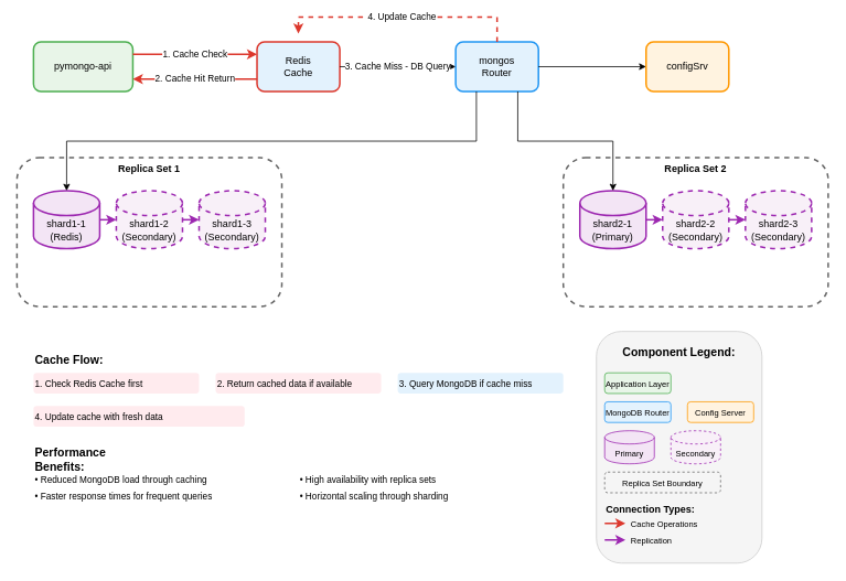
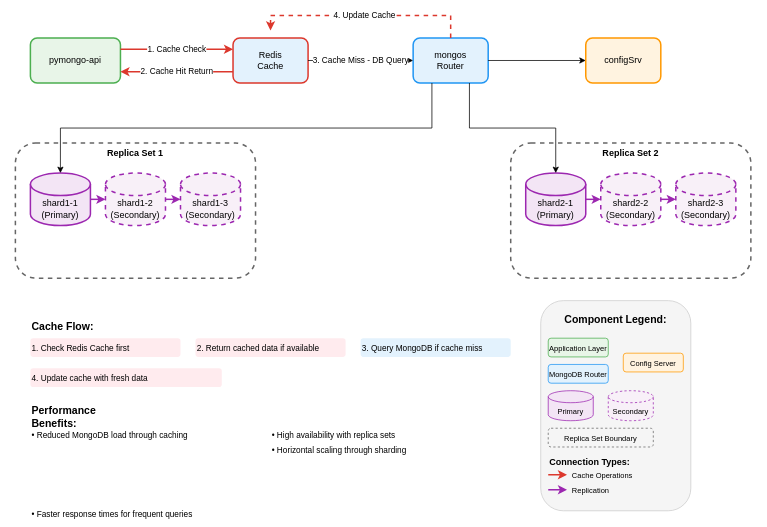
  <mxCell id="0" />
  <mxCell id="1" parent="0" />
  <mxCell id="2" value="pymongo-api" style="rounded=1;whiteSpace=wrap;html=1;fillColor=#E8F5E8;strokeColor=#4CAF50;strokeWidth=2;" parent="1" vertex="1"><mxGeometry x="40" y="50" width="120" height="60" as="geometry" /></mxCell>
  <mxCell id="3" value="Redis&#10;Cache" style="rounded=1;whiteSpace=wrap;html=1;fillColor=#e3f2fd;strokeColor=#DC382D;strokeWidth=2;" parent="1" vertex="1"><mxGeometry x="310" y="50" width="100" height="60" as="geometry" /></mxCell>
  <mxCell id="4" value="mongos&#10;Router" style="rounded=1;whiteSpace=wrap;html=1;fillColor=#E3F2FD;strokeColor=#2196F3;strokeWidth=2;" parent="1" vertex="1"><mxGeometry x="550" y="50" width="100" height="60" as="geometry" /></mxCell>
  <mxCell id="5" value="configSrv" style="rounded=1;whiteSpace=wrap;html=1;fillColor=#FFF3E0;strokeColor=#FF9800;strokeWidth=2;" parent="1" vertex="1"><mxGeometry x="780" y="50" width="100" height="60" as="geometry" /></mxCell>
  <mxCell id="6" value="Replica Set 1" style="rounded=1;whiteSpace=wrap;html=1;fillColor=none;strokeColor=#666666;strokeWidth=2;dashed=1;verticalAlign=top;fontSize=12;fontStyle=1;" parent="1" vertex="1"><mxGeometry x="20" y="190" width="320" height="180" as="geometry" /></mxCell>
- <mxCell id="7" value="shard1-1&#10;(Redis)" style="shape=cylinder3;whiteSpace=wrap;html=1;boundedLbl=1;backgroundOutline=1;size=15;fillColor=#F3E5F5;strokeColor=#9C27B0;strokeWidth=2;" parent="1" vertex="1"><mxGeometry x="40" y="230" width="80" height="70" as="geometry" /></mxCell>
+ <mxCell id="7" value="shard1-1&#10;(Primary)" style="shape=cylinder3;whiteSpace=wrap;html=1;boundedLbl=1;backgroundOutline=1;size=15;fillColor=#F3E5F5;strokeColor=#9C27B0;strokeWidth=2;" parent="1" vertex="1"><mxGeometry x="40" y="230" width="80" height="70" as="geometry" /></mxCell>
  <mxCell id="8" value="shard1-2&#10;(Secondary)" style="shape=cylinder3;whiteSpace=wrap;html=1;boundedLbl=1;backgroundOutline=1;size=15;fillColor=#F8F0F8;strokeColor=#9C27B0;strokeWidth=2;dashed=1;" parent="1" vertex="1"><mxGeometry x="140" y="230" width="80" height="70" as="geometry" /></mxCell>
  <mxCell id="9" value="shard1-3&#10;(Secondary)" style="shape=cylinder3;whiteSpace=wrap;html=1;boundedLbl=1;backgroundOutline=1;size=15;fillColor=#F8F0F8;strokeColor=#9C27B0;strokeWidth=2;dashed=1;" parent="1" vertex="1"><mxGeometry x="240" y="230" width="80" height="70" as="geometry" /></mxCell>
  <mxCell id="10" value="Replica Set 2" style="rounded=1;whiteSpace=wrap;html=1;fillColor=none;strokeColor=#666666;strokeWidth=2;dashed=1;verticalAlign=top;fontSize=12;fontStyle=1;" parent="1" vertex="1"><mxGeometry x="680" y="190" width="320" height="180" as="geometry" /></mxCell>
  <mxCell id="11" value="shard2-1&#10;(Primary)" style="shape=cylinder3;whiteSpace=wrap;html=1;boundedLbl=1;backgroundOutline=1;size=15;fillColor=#F3E5F5;strokeColor=#9C27B0;strokeWidth=2;" parent="1" vertex="1"><mxGeometry x="700" y="230" width="80" height="70" as="geometry" /></mxCell>
  <mxCell id="12" value="shard2-2&#10;(Secondary)" style="shape=cylinder3;whiteSpace=wrap;html=1;boundedLbl=1;backgroundOutline=1;size=15;fillColor=#F8F0F8;strokeColor=#9C27B0;strokeWidth=2;dashed=1;" parent="1" vertex="1"><mxGeometry x="800" y="230" width="80" height="70" as="geometry" /></mxCell>
  <mxCell id="13" value="shard2-3&#10;(Secondary)" style="shape=cylinder3;whiteSpace=wrap;html=1;boundedLbl=1;backgroundOutline=1;size=15;fillColor=#F8F0F8;strokeColor=#9C27B0;strokeWidth=2;dashed=1;" parent="1" vertex="1"><mxGeometry x="900" y="230" width="80" height="70" as="geometry" /></mxCell>
  <mxCell id="14" value="1. Cache Check" style="edgeStyle=orthogonalEdgeStyle;rounded=0;orthogonalLoop=1;jettySize=auto;html=1;exitX=1;exitY=0.25;exitDx=0;exitDy=0;entryX=0;entryY=0.25;entryDx=0;entryDy=0;strokeColor=#DC382D;strokeWidth=2;" parent="1" source="2" target="3" edge="1"><mxGeometry relative="1" as="geometry" /></mxCell>
  <mxCell id="15" value="2. Cache Hit Return" style="edgeStyle=orthogonalEdgeStyle;rounded=0;orthogonalLoop=1;jettySize=auto;html=1;exitX=0;exitY=0.75;exitDx=0;exitDy=0;entryX=1;entryY=0.75;entryDx=0;entryDy=0;strokeColor=#DC382D;strokeWidth=2;" parent="1" source="3" target="2" edge="1"><mxGeometry relative="1" as="geometry" /></mxCell>
  <mxCell id="16" value="3. Cache Miss - DB Query" style="edgeStyle=orthogonalEdgeStyle;rounded=0;orthogonalLoop=1;jettySize=auto;html=1;exitX=1;exitY=0.5;exitDx=0;exitDy=0;entryX=0;entryY=0.5;entryDx=0;entryDy=0;" parent="1" source="3" target="4" edge="1"><mxGeometry relative="1" as="geometry" /></mxCell>
  <mxCell id="17" style="edgeStyle=orthogonalEdgeStyle;rounded=0;orthogonalLoop=1;jettySize=auto;html=1;exitX=1;exitY=0.5;exitDx=0;exitDy=0;entryX=0;entryY=0.5;entryDx=0;entryDy=0;" parent="1" source="4" target="5" edge="1"><mxGeometry relative="1" as="geometry" /></mxCell>
  <mxCell id="18" style="edgeStyle=orthogonalEdgeStyle;rounded=0;orthogonalLoop=1;jettySize=auto;html=1;exitX=0.25;exitY=1;exitDx=0;exitDy=0;entryX=0.5;entryY=0;entryDx=0;entryDy=0;entryPerimeter=0;" parent="1" source="4" target="7" edge="1"><mxGeometry relative="1" as="geometry"><Array as="points"><mxPoint x="575" y="170" /><mxPoint x="80" y="170" /></Array></mxGeometry></mxCell>
  <mxCell id="19" style="edgeStyle=orthogonalEdgeStyle;rounded=0;orthogonalLoop=1;jettySize=auto;html=1;exitX=0.75;exitY=1;exitDx=0;exitDy=0;entryX=0.5;entryY=0;entryDx=0;entryDy=0;entryPerimeter=0;" parent="1" source="4" target="11" edge="1"><mxGeometry relative="1" as="geometry"><Array as="points"><mxPoint x="625" y="170" /><mxPoint x="740" y="170" /></Array></mxGeometry></mxCell>
  <mxCell id="20" value="4. Update Cache" style="edgeStyle=orthogonalEdgeStyle;rounded=0;orthogonalLoop=1;jettySize=auto;html=1;exitX=0.5;exitY=0;exitDx=0;exitDy=0;strokeColor=#DC382D;strokeWidth=2;dashed=1;" parent="1" source="4" edge="1"><mxGeometry relative="1" as="geometry"><Array as="points"><mxPoint x="600" y="20" /><mxPoint x="360" y="20" /></Array><mxPoint x="360" y="40" as="targetPoint" /></mxGeometry></mxCell>
  <mxCell id="21" style="edgeStyle=orthogonalEdgeStyle;rounded=0;orthogonalLoop=1;jettySize=auto;html=1;exitX=1;exitY=0.5;exitDx=0;exitDy=0;exitPerimeter=0;entryX=0;entryY=0.5;entryDx=0;entryDy=0;entryPerimeter=0;strokeColor=#9C27B0;strokeWidth=2;" parent="1" source="7" target="8" edge="1"><mxGeometry relative="1" as="geometry" /></mxCell>
  <mxCell id="22" style="edgeStyle=orthogonalEdgeStyle;rounded=0;orthogonalLoop=1;jettySize=auto;html=1;exitX=1;exitY=0.5;exitDx=0;exitDy=0;exitPerimeter=0;entryX=0;entryY=0.5;entryDx=0;entryDy=0;entryPerimeter=0;strokeColor=#9C27B0;strokeWidth=2;" parent="1" source="8" target="9" edge="1"><mxGeometry relative="1" as="geometry" /></mxCell>
  <mxCell id="23" style="edgeStyle=orthogonalEdgeStyle;rounded=0;orthogonalLoop=1;jettySize=auto;html=1;exitX=1;exitY=0.5;exitDx=0;exitDy=0;exitPerimeter=0;entryX=0;entryY=0.5;entryDx=0;entryDy=0;entryPerimeter=0;strokeColor=#9C27B0;strokeWidth=2;" parent="1" source="11" target="12" edge="1"><mxGeometry relative="1" as="geometry" /></mxCell>
  <mxCell id="24" style="edgeStyle=orthogonalEdgeStyle;rounded=0;orthogonalLoop=1;jettySize=auto;html=1;exitX=1;exitY=0.5;exitDx=0;exitDy=0;exitPerimeter=0;entryX=0;entryY=0.5;entryDx=0;entryDy=0;entryPerimeter=0;strokeColor=#9C27B0;strokeWidth=2;" parent="1" source="12" target="13" edge="1"><mxGeometry relative="1" as="geometry" /></mxCell>
  <mxCell id="25" value="Cache Flow:" style="text;html=1;strokeColor=none;fillColor=none;align=left;verticalAlign=middle;whiteSpace=wrap;rounded=0;fontSize=14;fontStyle=1;" parent="1" vertex="1"><mxGeometry x="40" y="420" width="100" height="30" as="geometry" /></mxCell>
  <mxCell id="26" value="1. Check Redis Cache first" style="text;html=1;strokeColor=none;fillColor=#FFEBEE;align=left;verticalAlign=middle;whiteSpace=wrap;rounded=1;fontSize=11;" parent="1" vertex="1"><mxGeometry x="40" y="450" width="200" height="25" as="geometry" /></mxCell>
  <mxCell id="27" value="2. Return cached data if available" style="text;html=1;strokeColor=none;fillColor=#FFEBEE;align=left;verticalAlign=middle;whiteSpace=wrap;rounded=1;fontSize=11;" parent="1" vertex="1"><mxGeometry x="260" y="450" width="200" height="25" as="geometry" /></mxCell>
  <mxCell id="28" value="3. Query MongoDB if cache miss" style="text;html=1;strokeColor=none;fillColor=#E3F2FD;align=left;verticalAlign=middle;whiteSpace=wrap;rounded=1;fontSize=11;" parent="1" vertex="1"><mxGeometry x="480" y="450" width="200" height="25" as="geometry" /></mxCell>
  <mxCell id="29" value="4. Update cache with fresh data" style="text;html=1;strokeColor=none;fillColor=#FFEBEE;align=left;verticalAlign=middle;whiteSpace=wrap;rounded=1;fontSize=11;" parent="1" vertex="1"><mxGeometry x="40" y="490" width="255" height="25" as="geometry" /></mxCell>
  <mxCell id="30" value="Performance Benefits:" style="text;html=1;strokeColor=none;fillColor=none;align=left;verticalAlign=middle;whiteSpace=wrap;rounded=0;fontSize=14;fontStyle=1;" parent="1" vertex="1"><mxGeometry x="40" y="540" width="150" height="30" as="geometry" /></mxCell>
  <mxCell id="31" value="• Reduced MongoDB load through caching" style="text;html=1;strokeColor=none;fillColor=none;align=left;verticalAlign=middle;whiteSpace=wrap;rounded=0;fontSize=11;" parent="1" vertex="1"><mxGeometry x="40" y="570" width="300" height="20" as="geometry" /></mxCell>
- <mxCell id="32" value="• Faster response times for frequent queries" style="text;html=1;strokeColor=none;fillColor=none;align=left;verticalAlign=middle;whiteSpace=wrap;rounded=0;fontSize=11;" parent="1" vertex="1"><mxGeometry x="40" y="590" width="300" height="20" as="geometry" /></mxCell>
+ <mxCell id="32" value="• Faster response times for frequent queries" style="text;html=1;strokeColor=none;fillColor=none;align=left;verticalAlign=middle;whiteSpace=wrap;rounded=0;fontSize=11;" parent="1" vertex="1"><mxGeometry x="40" y="675" width="300" height="20" as="geometry" /></mxCell>
  <mxCell id="33" value="• High availability with replica sets" style="text;html=1;strokeColor=none;fillColor=none;align=left;verticalAlign=middle;whiteSpace=wrap;rounded=0;fontSize=11;" parent="1" vertex="1"><mxGeometry x="360" y="570" width="300" height="20" as="geometry" /></mxCell>
  <mxCell id="34" value="• Horizontal scaling through sharding" style="text;html=1;strokeColor=none;fillColor=none;align=left;verticalAlign=middle;whiteSpace=wrap;rounded=0;fontSize=11;" parent="1" vertex="1"><mxGeometry x="360" y="590" width="300" height="20" as="geometry" /></mxCell>
  <mxCell id="35" value="" style="rounded=1;whiteSpace=wrap;html=1;fillColor=#F5F5F5;strokeColor=#CCCCCC;strokeWidth=1;" parent="1" vertex="1"><mxGeometry x="720" y="400" width="200" height="280" as="geometry" /></mxCell>
  <mxCell id="36" value="Component Legend:" style="text;html=1;strokeColor=none;fillColor=none;align=center;verticalAlign=middle;whiteSpace=wrap;rounded=0;fontSize=14;fontStyle=1;" parent="1" vertex="1"><mxGeometry x="720" y="410" width="200" height="30" as="geometry" /></mxCell>
  <mxCell id="37" value="Application Layer" style="rounded=1;whiteSpace=wrap;html=1;fillColor=#E8F5E8;strokeColor=#4CAF50;strokeWidth=1;fontSize=10;" parent="1" vertex="1"><mxGeometry x="730" y="450" width="80" height="25" as="geometry" /></mxCell>
  <mxCell id="38" value="MongoDB Router" style="rounded=1;whiteSpace=wrap;html=1;fillColor=#E3F2FD;strokeColor=#2196F3;strokeWidth=1;fontSize=10;" parent="1" vertex="1"><mxGeometry x="730" y="485" width="80" height="25" as="geometry" /></mxCell>
- <mxCell id="39" value="Config Server" style="rounded=1;whiteSpace=wrap;html=1;fillColor=#FFF3E0;strokeColor=#FF9800;strokeWidth=1;fontSize=10;" parent="1" vertex="1"><mxGeometry x="830" y="485" width="80" height="25" as="geometry" /></mxCell>
+ <mxCell id="39" value="Config Server" style="rounded=1;whiteSpace=wrap;html=1;fillColor=#FFF3E0;strokeColor=#FF9800;strokeWidth=1;fontSize=10;" parent="1" vertex="1"><mxGeometry x="830" y="470" width="80" height="25" as="geometry" /></mxCell>
  <mxCell id="40" value="Primary" style="shape=cylinder3;whiteSpace=wrap;html=1;boundedLbl=1;backgroundOutline=1;size=8;fillColor=#F3E5F5;strokeColor=#9C27B0;strokeWidth=1;fontSize=10;" parent="1" vertex="1"><mxGeometry x="730" y="520" width="60" height="40" as="geometry" /></mxCell>
  <mxCell id="41" value="Secondary" style="shape=cylinder3;whiteSpace=wrap;html=1;boundedLbl=1;backgroundOutline=1;size=8;fillColor=#F8F0F8;strokeColor=#9C27B0;strokeWidth=1;dashed=1;fontSize=10;" parent="1" vertex="1"><mxGeometry x="810" y="520" width="60" height="40" as="geometry" /></mxCell>
  <mxCell id="42" value="Replica Set Boundary" style="rounded=1;whiteSpace=wrap;html=1;fillColor=none;strokeColor=#666666;strokeWidth=1;dashed=1;fontSize=10;" parent="1" vertex="1"><mxGeometry x="730" y="570" width="140" height="25" as="geometry" /></mxCell>
  <mxCell id="43" value="Connection Types:" style="text;html=1;strokeColor=none;fillColor=none;align=left;verticalAlign=middle;whiteSpace=wrap;rounded=0;fontSize=12;fontStyle=1;" parent="1" vertex="1"><mxGeometry x="730" y="605" width="140" height="20" as="geometry" /></mxCell>
  <mxCell id="44" value="Cache Operations" style="text;html=1;strokeColor=none;fillColor=none;align=left;verticalAlign=middle;whiteSpace=wrap;rounded=0;fontSize=10;" parent="1" vertex="1"><mxGeometry x="760" y="625" width="110" height="15" as="geometry" /></mxCell>
  <mxCell id="45" style="edgeStyle=orthogonalEdgeStyle;rounded=0;orthogonalLoop=1;jettySize=auto;html=1;strokeColor=#DC382D;strokeWidth=2;" parent="1" edge="1"><mxGeometry relative="1" as="geometry"><mxPoint x="730" y="632" as="sourcePoint" /><mxPoint x="755" y="632" as="targetPoint" /></mxGeometry></mxCell>
  <mxCell id="46" value="Replication" style="text;html=1;strokeColor=none;fillColor=none;align=left;verticalAlign=middle;whiteSpace=wrap;rounded=0;fontSize=10;" parent="1" vertex="1"><mxGeometry x="760" y="645" width="110" height="15" as="geometry" /></mxCell>
  <mxCell id="47" style="edgeStyle=orthogonalEdgeStyle;rounded=0;orthogonalLoop=1;jettySize=auto;html=1;strokeColor=#9C27B0;strokeWidth=2;" parent="1" edge="1"><mxGeometry relative="1" as="geometry"><mxPoint x="730" y="652" as="sourcePoint" /><mxPoint x="755" y="652" as="targetPoint" /></mxGeometry></mxCell>
